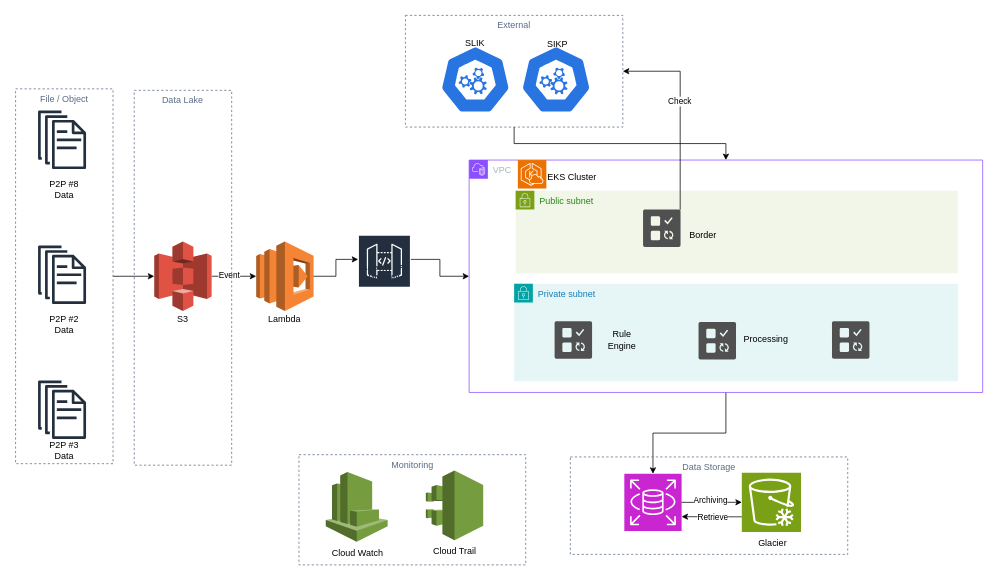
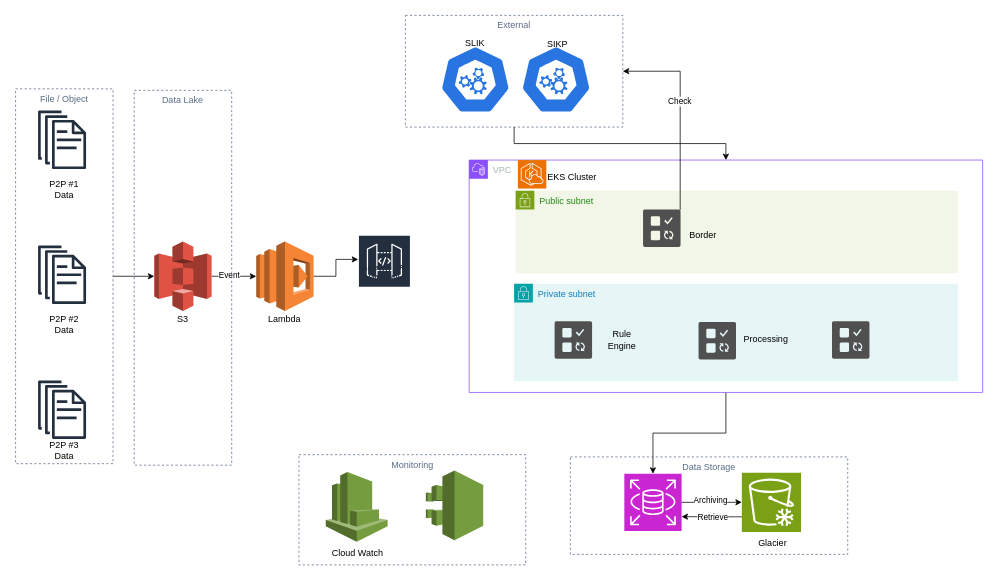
  <mxCell id="0" />
  <mxCell id="1" parent="0" />
  <mxCell id="2" value="External" style="fillColor=none;strokeColor=#5A6C86;dashed=1;verticalAlign=top;fontStyle=0;fontColor=#5A6C86;whiteSpace=wrap;html=1;" parent="1" vertex="1"><mxGeometry x="540" y="20" width="290" height="149" as="geometry" /></mxCell>
  <mxCell id="3" value="Public subnet" style="points=[[0,0],[0.25,0],[0.5,0],[0.75,0],[1,0],[1,0.25],[1,0.5],[1,0.75],[1,1],[0.75,1],[0.5,1],[0.25,1],[0,1],[0,0.75],[0,0.5],[0,0.25]];outlineConnect=0;gradientColor=none;html=1;whiteSpace=wrap;fontSize=12;fontStyle=0;container=1;pointerEvents=0;collapsible=0;recursiveResize=0;shape=mxgraph.aws4.group;grIcon=mxgraph.aws4.group_security_group;grStroke=0;strokeColor=#7AA116;fillColor=#F2F6E8;verticalAlign=top;align=left;spacingLeft=30;fontColor=#248814;dashed=0;" parent="1" vertex="1"><mxGeometry x="687" y="254" width="590" height="110" as="geometry" /></mxCell>
  <mxCell id="4" value="" style="edgeStyle=orthogonalEdgeStyle;rounded=0;orthogonalLoop=1;jettySize=auto;html=1;" parent="1" source="18" target="54" edge="1"><mxGeometry relative="1" as="geometry"><mxPoint x="793" y="419" as="sourcePoint" /></mxGeometry></mxCell>
  <mxCell id="5" value="" style="edgeStyle=orthogonalEdgeStyle;rounded=0;orthogonalLoop=1;jettySize=auto;html=1;" parent="1" source="7" target="10" edge="1"><mxGeometry relative="1" as="geometry" /></mxCell>
  <mxCell id="6" value="Event" style="edgeLabel;html=1;align=center;verticalAlign=middle;resizable=0;points=[];" parent="5" vertex="1" connectable="0"><mxGeometry x="0.134" y="2" relative="1" as="geometry"><mxPoint x="-11" as="offset" /></mxGeometry></mxCell>
  <mxCell id="7" value="" style="outlineConnect=0;dashed=0;verticalLabelPosition=bottom;verticalAlign=top;align=center;html=1;shape=mxgraph.aws3.s3;fillColor=#E05243;gradientColor=none;" parent="1" vertex="1"><mxGeometry x="205" y="321.5" width="76.5" height="93" as="geometry" /></mxCell>
  <mxCell id="8" style="edgeStyle=orthogonalEdgeStyle;rounded=0;orthogonalLoop=1;jettySize=auto;html=1;entryX=0;entryY=0.5;entryDx=0;entryDy=0;entryPerimeter=0;" parent="1" source="39" target="7" edge="1"><mxGeometry relative="1" as="geometry" /></mxCell>
- <mxCell id="9" value="" style="edgeStyle=orthogonalEdgeStyle;rounded=0;orthogonalLoop=1;jettySize=auto;html=1;" parent="1" source="17" target="18" edge="1"><mxGeometry relative="1" as="geometry"><mxPoint x="550" y="339" as="targetPoint" /></mxGeometry></mxCell>
  <mxCell id="10" value="" style="outlineConnect=0;dashed=0;verticalLabelPosition=bottom;verticalAlign=top;align=center;html=1;shape=mxgraph.aws3.lambda;fillColor=#F58534;gradientColor=none;" parent="1" vertex="1"><mxGeometry x="341" y="321.5" width="76.5" height="93" as="geometry" /></mxCell>
  <mxCell id="11" value="" style="aspect=fixed;sketch=0;html=1;dashed=0;whitespace=wrap;verticalLabelPosition=bottom;verticalAlign=top;fillColor=#2875E2;strokeColor=#ffffff;points=[[0.005,0.63,0],[0.1,0.2,0],[0.9,0.2,0],[0.5,0,0],[0.995,0.63,0],[0.72,0.99,0],[0.5,1,0],[0.28,0.99,0]];shape=mxgraph.kubernetes.icon2;prIcon=api" parent="1" vertex="1"><mxGeometry x="586" y="60.2" width="94.58" height="90.8" as="geometry" /></mxCell>
  <mxCell id="12" value="" style="aspect=fixed;sketch=0;html=1;dashed=0;whitespace=wrap;verticalLabelPosition=bottom;verticalAlign=top;fillColor=#2875E2;strokeColor=#ffffff;points=[[0.005,0.63,0],[0.1,0.2,0],[0.9,0.2,0],[0.5,0,0],[0.995,0.63,0],[0.72,0.99,0],[0.5,1,0],[0.28,0.99,0]];shape=mxgraph.kubernetes.icon2;prIcon=api" parent="1" vertex="1"><mxGeometry x="693.71" y="60.2" width="94.58" height="90.8" as="geometry" /></mxCell>
  <mxCell id="13" value="SLIK" style="text;html=1;align=center;verticalAlign=middle;whiteSpace=wrap;rounded=0;" parent="1" vertex="1"><mxGeometry x="603.29" y="42.2" width="60" height="30" as="geometry" /></mxCell>
  <mxCell id="14" value="SIKP" style="text;html=1;align=center;verticalAlign=middle;whiteSpace=wrap;rounded=0;" parent="1" vertex="1"><mxGeometry x="713" y="44.2" width="60" height="30" as="geometry" /></mxCell>
  <mxCell id="15" value="" style="edgeStyle=orthogonalEdgeStyle;rounded=0;orthogonalLoop=1;jettySize=auto;html=1;entryX=0.5;entryY=0;entryDx=0;entryDy=0;" parent="1" source="2" target="18" edge="1"><mxGeometry relative="1" as="geometry" /></mxCell>
  <mxCell id="16" value="" style="edgeStyle=orthogonalEdgeStyle;rounded=0;orthogonalLoop=1;jettySize=auto;html=1;" parent="1" source="10" target="17" edge="1"><mxGeometry relative="1" as="geometry"><mxPoint x="377" y="339" as="sourcePoint" /><mxPoint x="550" y="339" as="targetPoint" /></mxGeometry></mxCell>
  <mxCell id="17" value="Amazon API Gateway" style="sketch=0;outlineConnect=0;fontColor=#232F3E;gradientColor=none;strokeColor=#ffffff;fillColor=#232F3E;dashed=0;verticalLabelPosition=middle;verticalAlign=bottom;align=center;html=1;whiteSpace=wrap;fontSize=10;fontStyle=1;spacing=3;shape=mxgraph.aws4.productIcon;prIcon=mxgraph.aws4.api_gateway;" parent="1" vertex="1"><mxGeometry x="477" y="313" width="70" height="65" as="geometry" /></mxCell>
  <mxCell id="18" value="VPC" style="points=[[0,0],[0.25,0],[0.5,0],[0.75,0],[1,0],[1,0.25],[1,0.5],[1,0.75],[1,1],[0.75,1],[0.5,1],[0.25,1],[0,1],[0,0.75],[0,0.5],[0,0.25]];outlineConnect=0;gradientColor=none;html=1;whiteSpace=wrap;fontSize=12;fontStyle=0;container=1;pointerEvents=0;collapsible=0;recursiveResize=0;shape=mxgraph.aws4.group;grIcon=mxgraph.aws4.group_vpc2;strokeColor=#8C4FFF;fillColor=none;verticalAlign=top;align=left;spacingLeft=30;fontColor=#AAB7B8;dashed=0;" parent="1" vertex="1"><mxGeometry x="625" y="213" width="685" height="310" as="geometry" /></mxCell>
  <mxCell id="19" value="Private subnet" style="points=[[0,0],[0.25,0],[0.5,0],[0.75,0],[1,0],[1,0.25],[1,0.5],[1,0.75],[1,1],[0.75,1],[0.5,1],[0.25,1],[0,1],[0,0.75],[0,0.5],[0,0.25]];outlineConnect=0;gradientColor=none;html=1;whiteSpace=wrap;fontSize=12;fontStyle=0;container=1;pointerEvents=0;collapsible=0;recursiveResize=0;shape=mxgraph.aws4.group;grIcon=mxgraph.aws4.group_security_group;grStroke=0;strokeColor=#00A4A6;fillColor=#E6F6F7;verticalAlign=top;align=left;spacingLeft=30;fontColor=#147EBA;dashed=0;" parent="18" vertex="1"><mxGeometry x="60" y="165" width="592" height="130" as="geometry" /></mxCell>
  <mxCell id="20" value="" style="group" parent="19" vertex="1" connectable="0"><mxGeometry x="54" y="50" width="120" height="50" as="geometry" /></mxCell>
  <mxCell id="21" value="" style="sketch=0;pointerEvents=1;shadow=0;dashed=0;html=1;strokeColor=none;labelPosition=center;verticalLabelPosition=bottom;verticalAlign=top;align=center;fillColor=#505050;shape=mxgraph.mscae.oms.jobs;movable=1;resizable=1;rotatable=1;deletable=1;editable=1;locked=0;connectable=1;" parent="20" vertex="1"><mxGeometry width="50" height="50" as="geometry" /></mxCell>
  <mxCell id="22" value="Rule Engine" style="text;html=1;align=center;verticalAlign=middle;whiteSpace=wrap;rounded=0;movable=1;resizable=1;rotatable=1;deletable=1;editable=1;locked=0;connectable=1;" parent="20" vertex="1"><mxGeometry x="60" y="10" width="60" height="30" as="geometry" /></mxCell>
  <mxCell id="23" value="" style="group" parent="19" vertex="1" connectable="0"><mxGeometry x="246" y="51" width="120" height="50" as="geometry" /></mxCell>
  <mxCell id="24" value="" style="sketch=0;pointerEvents=1;shadow=0;dashed=0;html=1;strokeColor=none;labelPosition=center;verticalLabelPosition=bottom;verticalAlign=top;align=center;fillColor=#505050;shape=mxgraph.mscae.oms.jobs;movable=1;resizable=1;rotatable=1;deletable=1;editable=1;locked=0;connectable=1;" parent="23" vertex="1"><mxGeometry width="50" height="50" as="geometry" /></mxCell>
  <mxCell id="25" value="Processing" style="text;html=1;align=center;verticalAlign=middle;whiteSpace=wrap;rounded=0;movable=1;resizable=1;rotatable=1;deletable=1;editable=1;locked=0;connectable=1;" parent="23" vertex="1"><mxGeometry x="60" y="8" width="60" height="30" as="geometry" /></mxCell>
  <mxCell id="26" value="" style="group" parent="19" vertex="1" connectable="0"><mxGeometry x="424" y="50" width="120" height="50" as="geometry" /></mxCell>
  <mxCell id="27" value="" style="sketch=0;pointerEvents=1;shadow=0;dashed=0;html=1;strokeColor=none;labelPosition=center;verticalLabelPosition=bottom;verticalAlign=top;align=center;fillColor=#505050;shape=mxgraph.mscae.oms.jobs;movable=1;resizable=1;rotatable=1;deletable=1;editable=1;locked=0;connectable=1;" parent="26" vertex="1"><mxGeometry width="50" height="50" as="geometry" /></mxCell>
  <mxCell id="28" value="" style="group" parent="18" vertex="1" connectable="0"><mxGeometry x="232" y="66" width="120" height="50" as="geometry" /></mxCell>
  <mxCell id="29" value="Border" style="text;html=1;align=center;verticalAlign=middle;whiteSpace=wrap;rounded=0;movable=1;resizable=1;rotatable=1;deletable=1;editable=1;locked=0;connectable=1;" parent="28" vertex="1"><mxGeometry x="50" y="20" width="60" height="30" as="geometry" /></mxCell>
  <mxCell id="30" value="" style="sketch=0;pointerEvents=1;shadow=0;dashed=0;html=1;strokeColor=none;labelPosition=center;verticalLabelPosition=bottom;verticalAlign=top;align=center;fillColor=#505050;shape=mxgraph.mscae.oms.jobs;movable=1;resizable=1;rotatable=1;deletable=1;editable=1;locked=0;connectable=1;" parent="28" vertex="1"><mxGeometry width="50" height="50" as="geometry" /></mxCell>
  <mxCell id="31" value="" style="sketch=0;points=[[0,0,0],[0.25,0,0],[0.5,0,0],[0.75,0,0],[1,0,0],[0,1,0],[0.25,1,0],[0.5,1,0],[0.75,1,0],[1,1,0],[0,0.25,0],[0,0.5,0],[0,0.75,0],[1,0.25,0],[1,0.5,0],[1,0.75,0]];outlineConnect=0;fontColor=#232F3E;fillColor=#ED7100;strokeColor=#ffffff;dashed=0;verticalLabelPosition=bottom;verticalAlign=top;align=center;html=1;fontSize=12;fontStyle=0;aspect=fixed;shape=mxgraph.aws4.resourceIcon;resIcon=mxgraph.aws4.eks_cloud;" parent="18" vertex="1"><mxGeometry x="65" width="38" height="38" as="geometry" /></mxCell>
  <mxCell id="32" value="EKS Cluster" style="text;html=1;align=center;verticalAlign=middle;whiteSpace=wrap;rounded=0;" parent="18" vertex="1"><mxGeometry x="85" y="8" width="105" height="30" as="geometry" /></mxCell>
  <mxCell id="33" style="edgeStyle=orthogonalEdgeStyle;rounded=0;orthogonalLoop=1;jettySize=auto;html=1;entryX=1;entryY=0.5;entryDx=0;entryDy=0;exitX=0.99;exitY=0.01;exitDx=0;exitDy=0;exitPerimeter=0;" parent="1" source="30" target="2" edge="1"><mxGeometry relative="1" as="geometry" /></mxCell>
  <mxCell id="34" value="Check" style="edgeLabel;html=1;align=center;verticalAlign=middle;resizable=0;points=[];" parent="33" vertex="1" connectable="0"><mxGeometry x="0.11" y="1" relative="1" as="geometry"><mxPoint as="offset" /></mxGeometry></mxCell>
  <mxCell id="35" value="" style="group" parent="1" vertex="1" connectable="0"><mxGeometry x="20" y="118" width="130" height="500" as="geometry" /></mxCell>
  <mxCell id="36" value="" style="sketch=0;outlineConnect=0;fontColor=#232F3E;gradientColor=none;fillColor=#232F3D;strokeColor=none;dashed=0;verticalLabelPosition=bottom;verticalAlign=top;align=center;html=1;fontSize=12;fontStyle=0;aspect=fixed;pointerEvents=1;shape=mxgraph.aws4.documents;" parent="35" vertex="1"><mxGeometry x="30" y="29" width="64" height="78" as="geometry" /></mxCell>
  <mxCell id="37" value="" style="sketch=0;outlineConnect=0;fontColor=#232F3E;gradientColor=none;fillColor=#232F3D;strokeColor=none;dashed=0;verticalLabelPosition=bottom;verticalAlign=top;align=center;html=1;fontSize=12;fontStyle=0;aspect=fixed;pointerEvents=1;shape=mxgraph.aws4.documents;" parent="35" vertex="1"><mxGeometry x="30" y="209" width="64" height="78" as="geometry" /></mxCell>
  <mxCell id="38" value="" style="sketch=0;outlineConnect=0;fontColor=#232F3E;gradientColor=none;fillColor=#232F3D;strokeColor=none;dashed=0;verticalLabelPosition=bottom;verticalAlign=top;align=center;html=1;fontSize=12;fontStyle=0;aspect=fixed;pointerEvents=1;shape=mxgraph.aws4.documents;" parent="35" vertex="1"><mxGeometry x="30" y="389" width="64" height="78" as="geometry" /></mxCell>
  <mxCell id="39" value="File / Object" style="fillColor=none;strokeColor=#5A6C86;dashed=1;verticalAlign=top;fontStyle=0;fontColor=#5A6C86;whiteSpace=wrap;html=1;" parent="35" vertex="1"><mxGeometry width="130" height="500" as="geometry" /></mxCell>
- <mxCell id="40" value="P2P #8 Data" style="text;html=1;align=center;verticalAlign=middle;whiteSpace=wrap;rounded=0;" parent="35" vertex="1"><mxGeometry x="35" y="119" width="60" height="30" as="geometry" /></mxCell>
+ <mxCell id="40" value="P2P #1 Data" style="text;html=1;align=center;verticalAlign=middle;whiteSpace=wrap;rounded=0;" parent="35" vertex="1"><mxGeometry x="35" y="119" width="60" height="30" as="geometry" /></mxCell>
  <mxCell id="41" value="P2P #2 Data" style="text;html=1;align=center;verticalAlign=middle;whiteSpace=wrap;rounded=0;" parent="35" vertex="1"><mxGeometry x="35" y="299" width="60" height="30" as="geometry" /></mxCell>
  <mxCell id="42" value="P2P #3 Data" style="text;html=1;align=center;verticalAlign=middle;whiteSpace=wrap;rounded=0;" parent="35" vertex="1"><mxGeometry x="35" y="467" width="60" height="30" as="geometry" /></mxCell>
  <mxCell id="43" value="S3" style="text;html=1;align=center;verticalAlign=middle;whiteSpace=wrap;rounded=0;" parent="1" vertex="1"><mxGeometry x="213.25" y="410" width="60" height="30" as="geometry" /></mxCell>
  <mxCell id="44" value="Lambda" style="text;html=1;align=center;verticalAlign=middle;whiteSpace=wrap;rounded=0;" parent="1" vertex="1"><mxGeometry x="349.25" y="410" width="60" height="30" as="geometry" /></mxCell>
  <mxCell id="45" value="Data Lake" style="fillColor=none;strokeColor=#5A6C86;dashed=1;verticalAlign=top;fontStyle=0;fontColor=#5A6C86;whiteSpace=wrap;html=1;" parent="1" vertex="1"><mxGeometry x="178.25" y="120" width="130" height="500" as="geometry" /></mxCell>
  <mxCell id="46" value="" style="group" parent="1" vertex="1" connectable="0"><mxGeometry x="398" y="606" width="302.5" height="147" as="geometry" /></mxCell>
  <mxCell id="47" value="" style="outlineConnect=0;dashed=0;verticalLabelPosition=bottom;verticalAlign=top;align=center;html=1;shape=mxgraph.aws3.cloudwatch;fillColor=#759C3E;gradientColor=none;" parent="46" vertex="1"><mxGeometry x="35.79" y="23" width="82.5" height="93" as="geometry" /></mxCell>
  <mxCell id="48" value="" style="outlineConnect=0;dashed=0;verticalLabelPosition=bottom;verticalAlign=top;align=center;html=1;shape=mxgraph.aws3.cloudtrail;fillColor=#759C3E;gradientColor=none;" parent="46" vertex="1"><mxGeometry x="169.29" y="21" width="76.5" height="93" as="geometry" /></mxCell>
- <mxCell id="49" value="Cloud Trail" style="text;html=1;align=center;verticalAlign=middle;whiteSpace=wrap;rounded=0;" parent="46" vertex="1"><mxGeometry x="177.54" y="114" width="60" height="30" as="geometry" /></mxCell>
  <mxCell id="50" value="Cloud Watch" style="text;html=1;align=center;verticalAlign=middle;resizable=0;points=[];autosize=1;strokeColor=none;fillColor=none;" parent="46" vertex="1"><mxGeometry x="32.5" y="116" width="90" height="30" as="geometry" /></mxCell>
  <mxCell id="51" value="Monitoring" style="fillColor=none;strokeColor=#5A6C86;dashed=1;verticalAlign=top;fontStyle=0;fontColor=#5A6C86;whiteSpace=wrap;html=1;" parent="46" vertex="1"><mxGeometry width="302.5" height="147" as="geometry" /></mxCell>
  <mxCell id="52" value="" style="group" parent="1" vertex="1" connectable="0"><mxGeometry x="760" y="609" width="370" height="130" as="geometry" /></mxCell>
  <mxCell id="53" value="" style="group" parent="52" vertex="1" connectable="0"><mxGeometry x="72" y="21" width="248" height="79" as="geometry" /></mxCell>
  <mxCell id="54" value="" style="sketch=0;points=[[0,0,0],[0.25,0,0],[0.5,0,0],[0.75,0,0],[1,0,0],[0,1,0],[0.25,1,0],[0.5,1,0],[0.75,1,0],[1,1,0],[0,0.25,0],[0,0.5,0],[0,0.75,0],[1,0.25,0],[1,0.5,0],[1,0.75,0]];outlineConnect=0;fontColor=#232F3E;fillColor=#C925D1;strokeColor=#ffffff;dashed=0;verticalLabelPosition=bottom;verticalAlign=top;align=center;html=1;fontSize=12;fontStyle=0;aspect=fixed;shape=mxgraph.aws4.resourceIcon;resIcon=mxgraph.aws4.rds;" parent="53" vertex="1"><mxGeometry y="1.396" width="76.407" height="76.407" as="geometry" /></mxCell>
  <mxCell id="55" value="" style="sketch=0;points=[[0,0,0],[0.25,0,0],[0.5,0,0],[0.75,0,0],[1,0,0],[0,1,0],[0.25,1,0],[0.5,1,0],[0.75,1,0],[1,1,0],[0,0.25,0],[0,0.5,0],[0,0.75,0],[1,0.25,0],[1,0.5,0],[1,0.75,0]];outlineConnect=0;fontColor=#232F3E;fillColor=#7AA116;strokeColor=#ffffff;dashed=0;verticalLabelPosition=bottom;verticalAlign=top;align=center;html=1;fontSize=12;fontStyle=0;aspect=fixed;shape=mxgraph.aws4.resourceIcon;resIcon=mxgraph.aws4.glacier;" parent="53" vertex="1"><mxGeometry x="156.729" width="79" height="79" as="geometry" /></mxCell>
  <mxCell id="56" style="edgeStyle=orthogonalEdgeStyle;rounded=0;orthogonalLoop=1;jettySize=auto;html=1;entryX=0;entryY=0.5;entryDx=0;entryDy=0;entryPerimeter=0;" parent="53" source="54" target="55" edge="1"><mxGeometry relative="1" as="geometry" /></mxCell>
  <mxCell id="57" value="Archiving" style="edgeLabel;html=1;align=center;verticalAlign=middle;resizable=0;points=[];" parent="56" vertex="1" connectable="0"><mxGeometry x="-0.046" y="3" relative="1" as="geometry"><mxPoint as="offset" /></mxGeometry></mxCell>
  <mxCell id="58" style="edgeStyle=orthogonalEdgeStyle;rounded=0;orthogonalLoop=1;jettySize=auto;html=1;entryX=1;entryY=0.75;entryDx=0;entryDy=0;entryPerimeter=0;" parent="53" source="55" target="54" edge="1"><mxGeometry relative="1" as="geometry"><Array as="points"><mxPoint x="147.509" y="58.851" /><mxPoint x="147.509" y="58.851" /></Array></mxGeometry></mxCell>
  <mxCell id="59" value="Retrieve" style="edgeLabel;html=1;align=center;verticalAlign=middle;resizable=0;points=[];" parent="58" vertex="1" connectable="0"><mxGeometry x="-0.055" y="1" relative="1" as="geometry"><mxPoint x="-1" as="offset" /></mxGeometry></mxCell>
  <mxCell id="60" value="Glacier" style="text;html=1;align=center;verticalAlign=middle;whiteSpace=wrap;rounded=0;" parent="52" vertex="1"><mxGeometry x="240" y="100" width="60" height="30" as="geometry" /></mxCell>
  <mxCell id="61" value="Data Storage" style="fillColor=none;strokeColor=#5A6C86;dashed=1;verticalAlign=top;fontStyle=0;fontColor=#5A6C86;whiteSpace=wrap;html=1;" parent="52" vertex="1"><mxGeometry width="370" height="130" as="geometry" /></mxCell>
